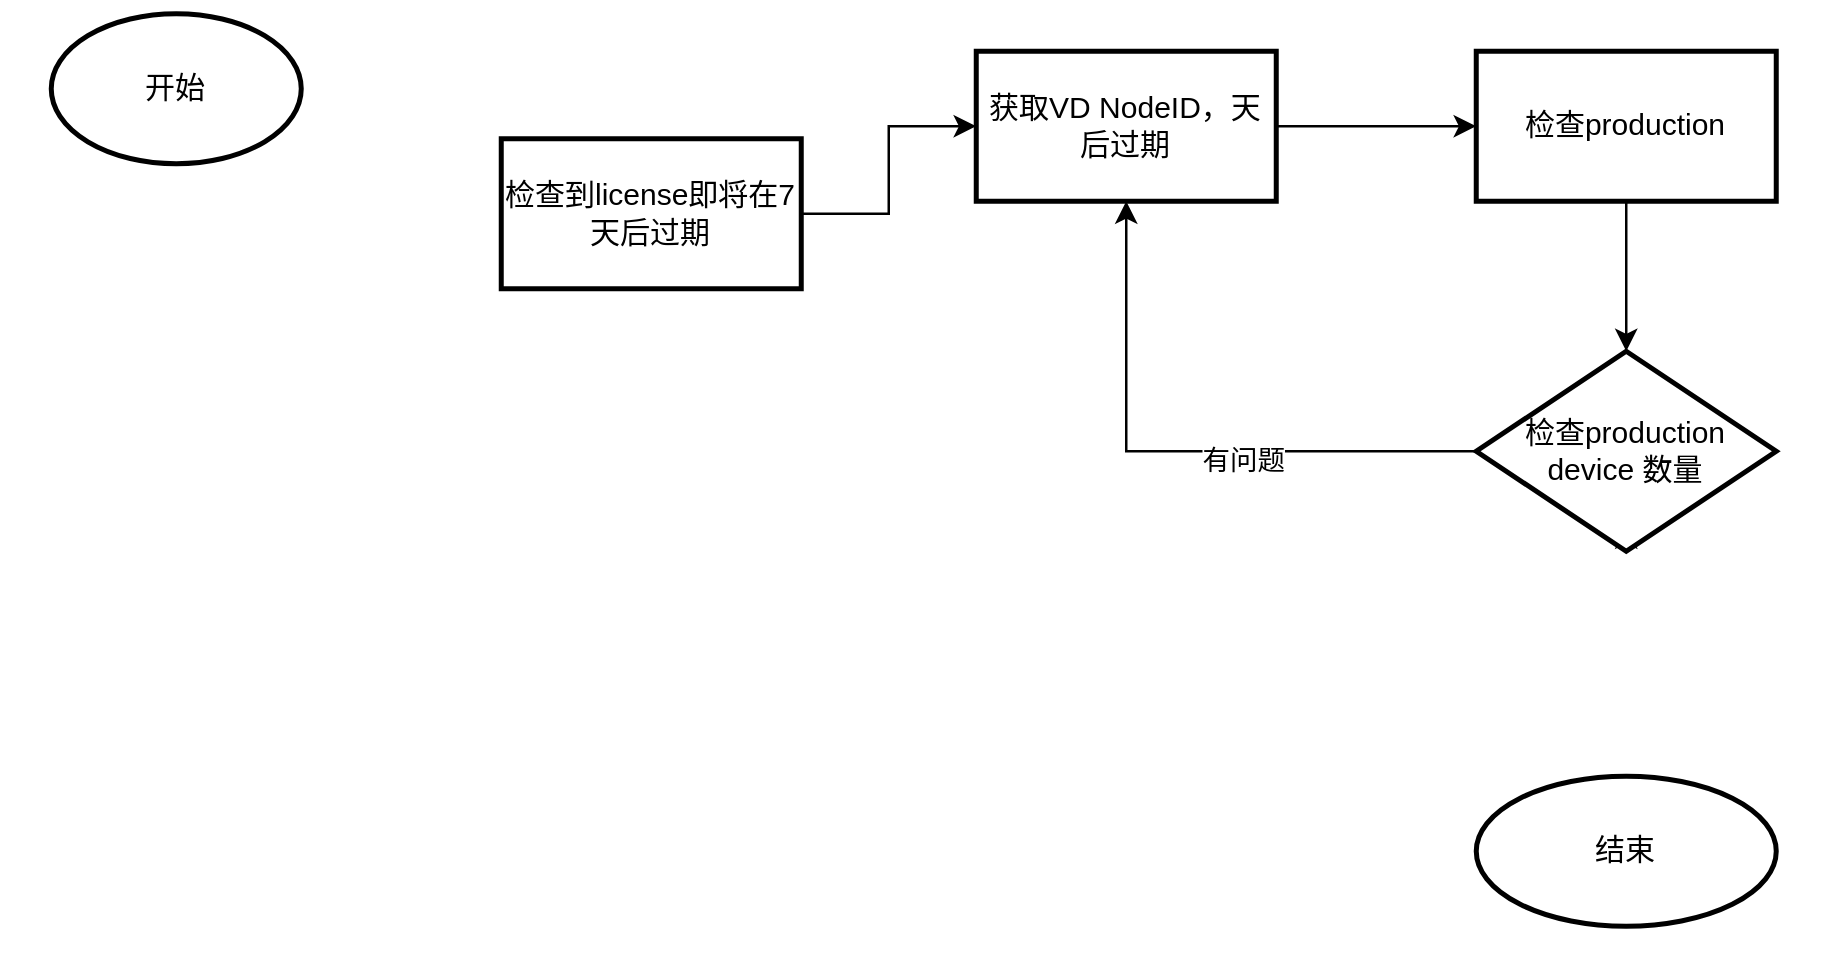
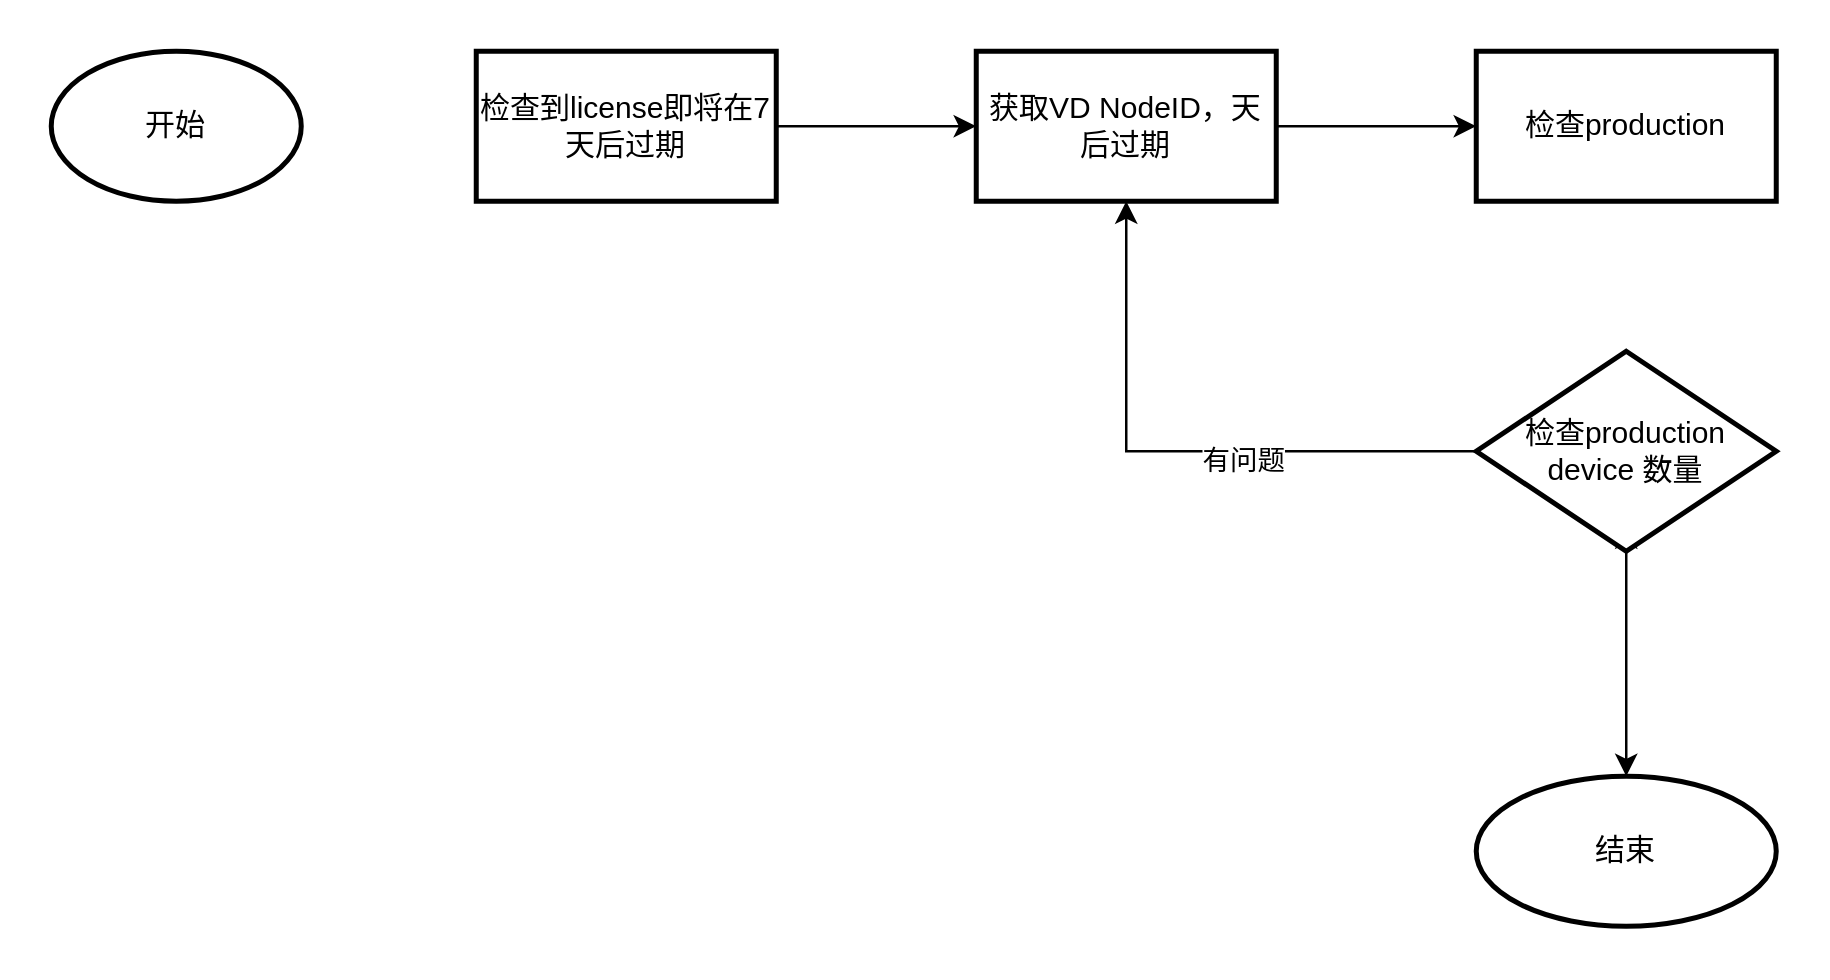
  <mxCell id="0" />
  <mxCell id="1" parent="0" />
- <mxCell id="2" value="开始" style="strokeWidth=2;html=1;shape=mxgraph.flowchart.start_1;whiteSpace=wrap;" vertex="1" parent="1"><mxGeometry x="20" y="5" width="100" height="60" as="geometry" /></mxCell>
+ <mxCell id="2" value="开始" style="strokeWidth=2;html=1;shape=mxgraph.flowchart.start_1;whiteSpace=wrap;" vertex="1" parent="1"><mxGeometry x="20" y="20" width="100" height="60" as="geometry" /></mxCell>
  <mxCell id="3" value="" style="edgeStyle=orthogonalEdgeStyle;rounded=0;orthogonalLoop=1;jettySize=auto;html=1;" edge="1" parent="1" source="4" target="6"><mxGeometry relative="1" as="geometry" /></mxCell>
- <mxCell id="4" value="检查到license即将在7天后过期" style="whiteSpace=wrap;html=1;strokeWidth=2;" vertex="1" parent="1"><mxGeometry x="200" y="55" width="120" height="60" as="geometry" /></mxCell>
+ <mxCell id="4" value="检查到license即将在7天后过期" style="whiteSpace=wrap;html=1;strokeWidth=2;" vertex="1" parent="1"><mxGeometry x="190" y="20" width="120" height="60" as="geometry" /></mxCell>
  <mxCell id="5" value="" style="edgeStyle=orthogonalEdgeStyle;rounded=0;orthogonalLoop=1;jettySize=auto;html=1;" edge="1" parent="1" source="6" target="8"><mxGeometry relative="1" as="geometry" /></mxCell>
  <mxCell id="6" value="获取VD NodeID，天后过期" style="whiteSpace=wrap;html=1;strokeWidth=2;" vertex="1" parent="1"><mxGeometry x="390" y="20" width="120" height="60" as="geometry" /></mxCell>
- <mxCell id="7" value="" style="edgeStyle=orthogonalEdgeStyle;rounded=0;orthogonalLoop=1;jettySize=auto;html=1;" edge="1" parent="1" source="8" target="13"><mxGeometry relative="1" as="geometry" /></mxCell>
  <mxCell id="8" value="检查production" style="whiteSpace=wrap;html=1;strokeWidth=2;" vertex="1" parent="1"><mxGeometry x="590" y="20" width="120" height="60" as="geometry" /></mxCell>
  <mxCell id="9" style="edgeStyle=orthogonalEdgeStyle;rounded=0;orthogonalLoop=1;jettySize=auto;html=1;exitX=0;exitY=0.5;exitDx=0;exitDy=0;entryX=0.5;entryY=1;entryDx=0;entryDy=0;" edge="1" parent="1" source="13" target="6"><mxGeometry relative="1" as="geometry" /></mxCell>
  <mxCell id="10" value="有问题" style="edgeLabel;html=1;align=center;verticalAlign=middle;resizable=0;points=[];" vertex="1" connectable="0" parent="9"><mxGeometry x="-0.219" y="3" relative="1" as="geometry"><mxPoint as="offset" /></mxGeometry></mxCell>
  <mxCell id="11" style="edgeStyle=orthogonalEdgeStyle;rounded=0;orthogonalLoop=1;jettySize=auto;html=1;exitX=0.5;exitY=1;exitDx=0;exitDy=0;" edge="1" parent="1" source="13"><mxGeometry relative="1" as="geometry"><mxPoint x="650" y="210" as="targetPoint" /></mxGeometry></mxCell>
+ <mxCell id="12" value="" style="edgeStyle=orthogonalEdgeStyle;rounded=0;orthogonalLoop=1;jettySize=auto;html=1;" edge="1" parent="1" source="13" target="14"><mxGeometry relative="1" as="geometry" /></mxCell>
  <mxCell id="13" value="检查production&lt;br&gt;device 数量" style="rhombus;whiteSpace=wrap;html=1;strokeWidth=2;" vertex="1" parent="1"><mxGeometry x="590" y="140" width="120" height="80" as="geometry" /></mxCell>
  <mxCell id="14" value="结束" style="ellipse;whiteSpace=wrap;html=1;strokeWidth=2;" vertex="1" parent="1"><mxGeometry x="590" y="310" width="120" height="60" as="geometry" /></mxCell>
